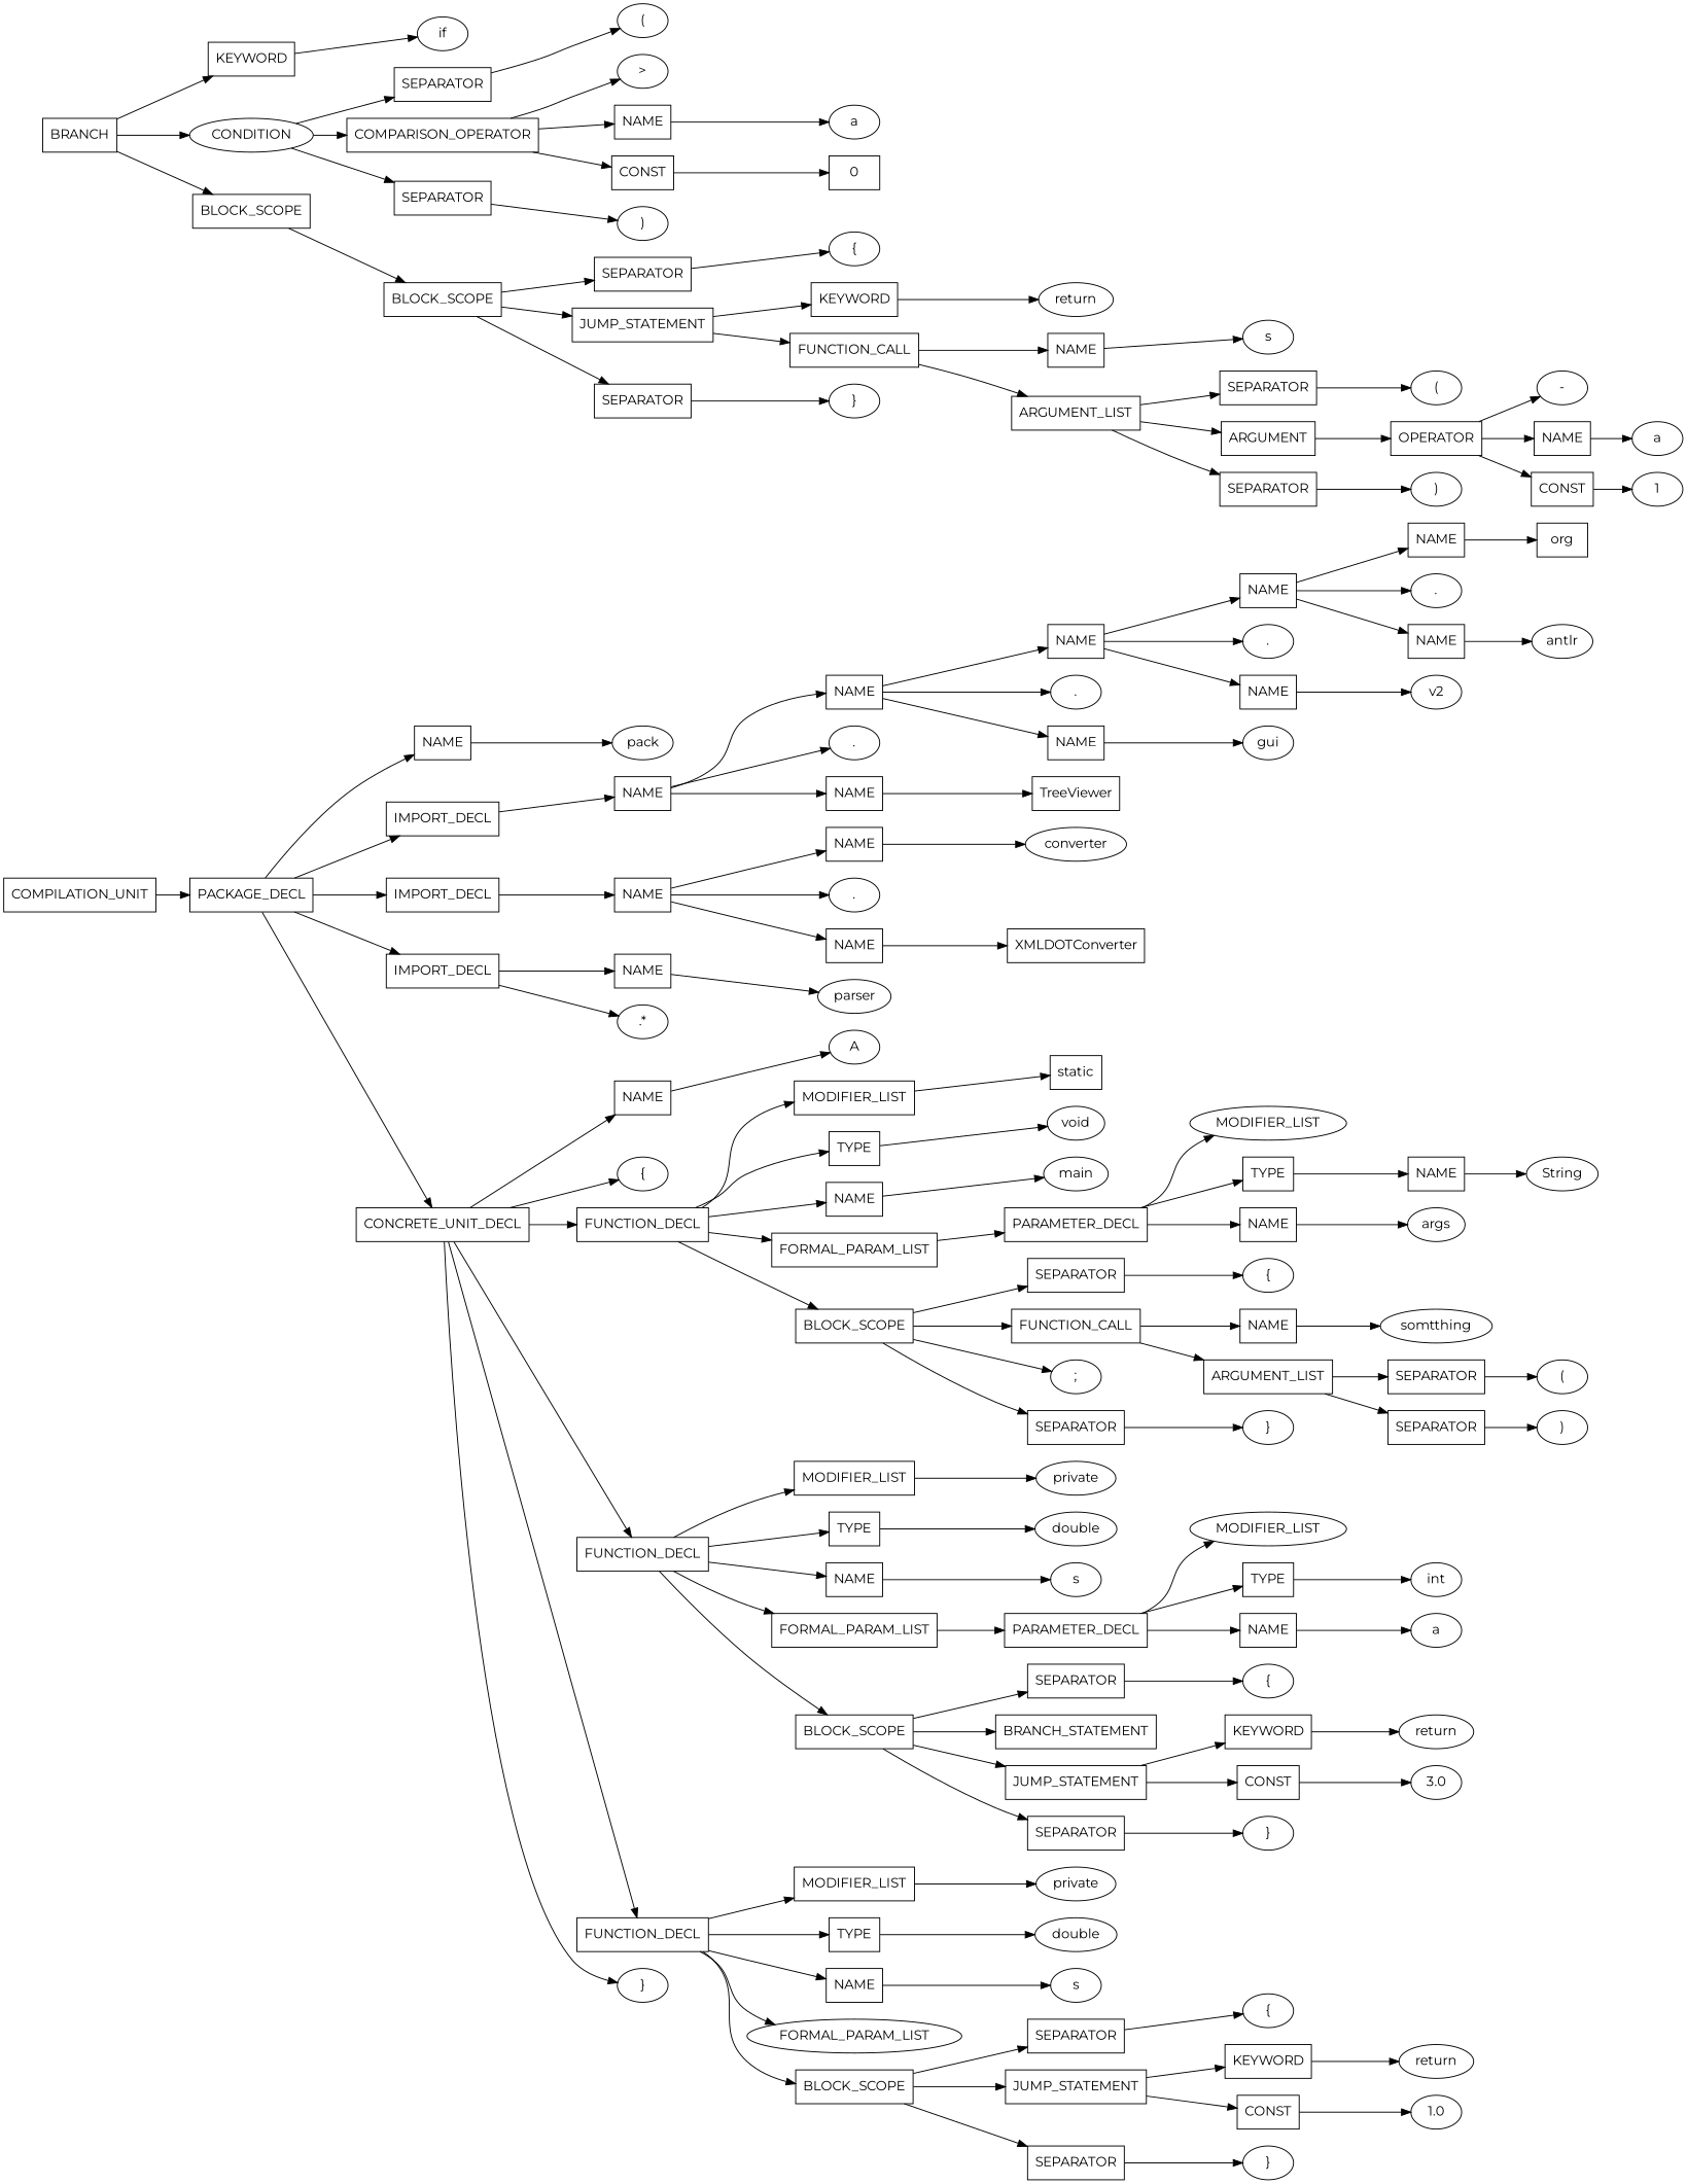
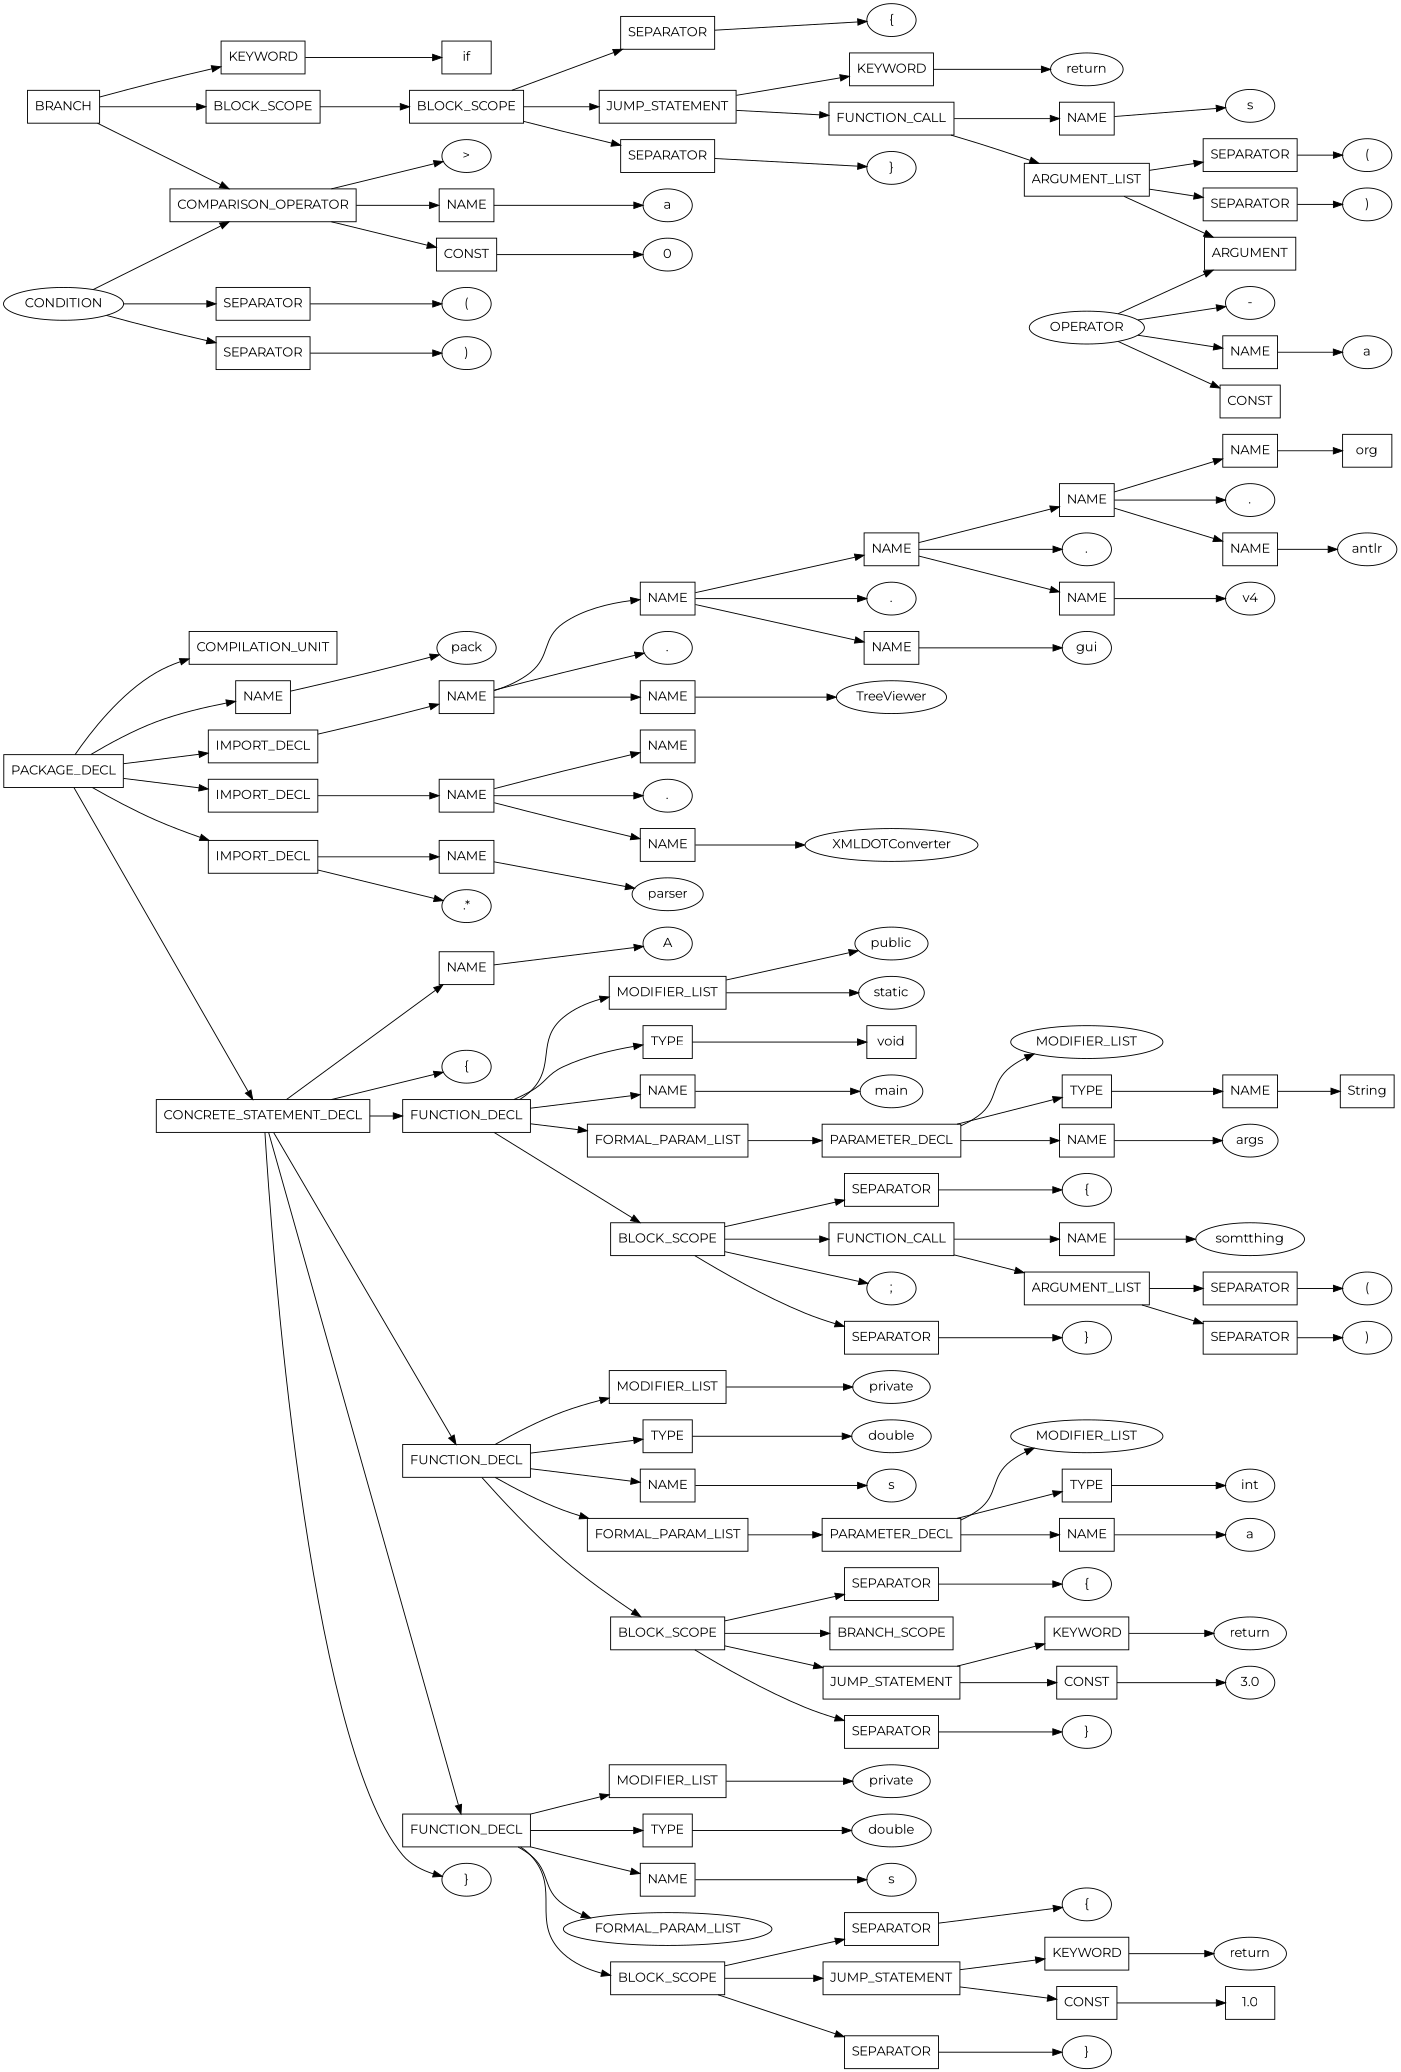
  digraph {
    fontname=Montserrat
    rankdir=LR
    splines=TRUE
    node [fontname=Montserrat shape=rectangle]
    edge [fontname=Montserrat]
    n1 [label=COMPILATION_UNIT]
    n2 [label=PACKAGE_DECL]
    n3 [label=NAME]
    n4 [label=IMPORT_DECL]
    n5 [label=IMPORT_DECL]
    n6 [label=IMPORT_DECL]
-   n7 [label=CONCRETE_UNIT_DECL]
+   n7 [label=CONCRETE_STATEMENT_DECL]
    n8 [label=pack shape=ellipse]
    n9 [label=NAME]
    n10 [label=NAME]
    n11 [label=NAME]
    n12 [label=".*" shape=ellipse]
    n13 [label=NAME]
    n14 [label="{" shape=ellipse]
    n15 [label=FUNCTION_DECL]
    n16 [label=FUNCTION_DECL]
    n17 [label=FUNCTION_DECL]
    n18 [label="}" shape=ellipse]
    n19 [label=NAME]
    n20 [label="." shape=ellipse]
    n21 [label=NAME]
    n22 [label=NAME]
    n23 [label="." shape=ellipse]
    n24 [label=NAME]
-   n25 [label=TreeViewer shape=box]
+   n25 [label=TreeViewer shape=ellipse]
    n26 [label=NAME]
    n27 [label="." shape=ellipse]
    n28 [label=NAME]
    n29 [label=gui shape=ellipse]
    n30 [label=NAME]
    n31 [label="." shape=ellipse]
    n32 [label=NAME]
-   n33 [label=v2 shape=ellipse]
+   n33 [label=v4 shape=ellipse]
    n34 [label=org shape=box]
    n35 [label=antlr shape=ellipse]
    n36 [label=NAME]
    n37 [label="." shape=ellipse]
    n38 [label=NAME]
-   n39 [label=converter shape=ellipse]
-   n40 [label=XMLDOTConverter shape=box]
+   n40 [label=XMLDOTConverter shape=ellipse]
    n41 [label=parser shape=ellipse]
    n42 [label=A shape=ellipse]
    n43 [label=MODIFIER_LIST]
    n44 [label=TYPE]
    n45 [label=NAME]
    n46 [label=FORMAL_PARAM_LIST]
    n47 [label=BLOCK_SCOPE]
    n48 [label=MODIFIER_LIST]
    n49 [label=TYPE]
    n50 [label=NAME]
    n51 [label=FORMAL_PARAM_LIST]
    n52 [label=BLOCK_SCOPE]
    n53 [label=MODIFIER_LIST]
    n54 [label=TYPE]
    n55 [label=NAME]
    n56 [label=FORMAL_PARAM_LIST shape=ellipse]
    n57 [label=BLOCK_SCOPE]
-   n59 [label=static shape=box]
-   n60 [label=void shape=ellipse]
+   n58 [label=public shape=ellipse]
+   n59 [label=static shape=ellipse]
+   n60 [label=void shape=box]
    n61 [label=main shape=ellipse]
    n62 [label=PARAMETER_DECL]
    n63 [label=SEPARATOR]
    n64 [label=FUNCTION_CALL]
    n65 [label=";" shape=ellipse]
    n66 [label=SEPARATOR]
    n67 [label=MODIFIER_LIST shape=ellipse]
    n68 [label=TYPE]
    n69 [label=NAME]
    n70 [label=NAME]
    n71 [label=args shape=ellipse]
-   n72 [label=String shape=ellipse]
+   n72 [label=String shape=box]
    n73 [label="{" shape=ellipse]
    n74 [label=NAME]
    n75 [label=ARGUMENT_LIST]
    n76 [label="}" shape=ellipse]
    n77 [label=somtthing shape=ellipse]
    n78 [label=SEPARATOR]
    n79 [label=SEPARATOR]
    n80 [label="(" shape=ellipse]
    n81 [label=")" shape=ellipse]
    n82 [label=private shape=ellipse]
    n83 [label=double shape=ellipse]
    n84 [label=s shape=ellipse]
    n85 [label=PARAMETER_DECL]
    n86 [label=SEPARATOR]
-   n87 [label=BRANCH_STATEMENT]
+   n87 [label=BRANCH_SCOPE]
    n88 [label=JUMP_STATEMENT]
    n89 [label=SEPARATOR]
    n90 [label=MODIFIER_LIST shape=ellipse]
    n91 [label=TYPE]
    n92 [label=NAME]
    n93 [label=int shape=ellipse]
    n94 [label=a shape=ellipse]
    n95 [label="{" shape=ellipse]
    n96 [label=KEYWORD]
    n97 [label=CONST]
    n98 [label="}" shape=ellipse]
    n99 [label=BRANCH]
    n100 [label=KEYWORD]
    n101 [label=CONDITION shape=ellipse]
    n102 [label=BLOCK_SCOPE]
-   n103 [label=if shape=ellipse]
+   n103 [label=if shape=box]
    n104 [label=SEPARATOR]
    n105 [label=COMPARISON_OPERATOR]
    n106 [label=SEPARATOR]
    n107 [label=BLOCK_SCOPE]
    n108 [label="(" shape=ellipse]
    n109 [label=">" shape=ellipse]
    n110 [label=NAME]
    n111 [label=CONST]
    n112 [label=")" shape=ellipse]
    n113 [label=a shape=ellipse]
-   n114 [label=0 shape=box]
+   n114 [label=0 shape=ellipse]
    n115 [label=SEPARATOR]
    n116 [label=JUMP_STATEMENT]
    n117 [label=SEPARATOR]
    n118 [label="{" shape=ellipse]
    n119 [label=KEYWORD]
    n120 [label=FUNCTION_CALL]
    n121 [label="}" shape=ellipse]
    n122 [label=return shape=ellipse]
    n123 [label=NAME]
    n124 [label=ARGUMENT_LIST]
    n125 [label=s shape=ellipse]
    n126 [label=SEPARATOR]
    n127 [label=ARGUMENT]
    n128 [label=SEPARATOR]
    n129 [label="(" shape=ellipse]
-   n130 [label=OPERATOR]
+   n130 [label=OPERATOR shape=ellipse]
    n131 [label=")" shape=ellipse]
    n132 [label="-" shape=ellipse]
    n133 [label=NAME]
    n134 [label=CONST]
    n135 [label=a shape=ellipse]
-   n136 [label=1 shape=ellipse]
    n137 [label=return shape=ellipse]
    n138 [label=3.0 shape=ellipse]
    n139 [label=private shape=ellipse]
    n140 [label=double shape=ellipse]
    n141 [label=s shape=ellipse]
    n142 [label=SEPARATOR]
    n143 [label=JUMP_STATEMENT]
    n144 [label=SEPARATOR]
    n145 [label="{" shape=ellipse]
    n146 [label=KEYWORD]
    n147 [label=CONST]
    n148 [label="}" shape=ellipse]
    n149 [label=return shape=ellipse]
-   n150 [label=1.0 shape=ellipse]
-   n1 -> n2
+   n150 [label=1.0 shape=box]
+   n2 -> n1
    n2 -> n3
    n2 -> n4
    n2 -> n5
    n2 -> n6
    n2 -> n7
    n3 -> n8
    n4 -> n9
    n5 -> n10
    n6 -> n11
    n6 -> n12
    n7 -> n13
    n7 -> n14
    n7 -> n15
    n7 -> n16
    n7 -> n17
    n7 -> n18
    n9 -> n19
    n9 -> n20
    n9 -> n21
    n10 -> n36
    n10 -> n37
    n10 -> n38
    n11 -> n41
    n13 -> n42
    n15 -> n43
    n15 -> n44
    n15 -> n45
    n15 -> n46
    n15 -> n47
    n16 -> n48
    n16 -> n49
    n16 -> n50
    n16 -> n51
    n16 -> n52
    n17 -> n53
    n17 -> n54
    n17 -> n55
    n17 -> n56
    n17 -> n57
    n19 -> n22
    n19 -> n23
    n19 -> n24
    n21 -> n25
    n22 -> n26
    n22 -> n27
    n22 -> n28
    n24 -> n29
    n26 -> n30
    n26 -> n31
    n26 -> n32
    n28 -> n33
    n30 -> n34
    n32 -> n35
-   n36 -> n39
    n38 -> n40
+   n43 -> n58
    n43 -> n59
    n44 -> n60
    n45 -> n61
    n46 -> n62
    n47 -> n63
    n47 -> n64
    n47 -> n65
    n47 -> n66
    n48 -> n82
    n49 -> n83
    n50 -> n84
    n51 -> n85
    n52 -> n86
    n52 -> n87
    n52 -> n88
    n52 -> n89
    n53 -> n139
    n54 -> n140
    n55 -> n141
    n57 -> n142
    n57 -> n143
    n57 -> n144
    n62 -> n67
    n62 -> n68
    n62 -> n69
    n63 -> n73
    n64 -> n74
    n64 -> n75
    n66 -> n76
    n68 -> n70
    n69 -> n71
    n70 -> n72
    n74 -> n77
    n75 -> n78
    n75 -> n79
    n78 -> n80
    n79 -> n81
    n85 -> n90
    n85 -> n91
    n85 -> n92
    n86 -> n95
    n88 -> n96
    n88 -> n97
    n89 -> n98
    n91 -> n93
    n92 -> n94
    n96 -> n137
    n97 -> n138
    n99 -> n100
-   n99 -> n101
+   n99 -> n105
    n99 -> n102
    n100 -> n103
    n101 -> n104
    n101 -> n105
    n101 -> n106
    n102 -> n107
    n104 -> n108
    n105 -> n109
    n105 -> n110
    n105 -> n111
    n106 -> n112
    n107 -> n115
    n107 -> n116
    n107 -> n117
    n110 -> n113
    n111 -> n114
    n115 -> n118
    n116 -> n119
    n116 -> n120
    n117 -> n121
    n119 -> n122
    n120 -> n123
    n120 -> n124
    n123 -> n125
    n124 -> n126
    n124 -> n127
    n124 -> n128
    n126 -> n129
-   n127 -> n130
+   n130 -> n127
    n128 -> n131
    n130 -> n132
    n130 -> n133
    n130 -> n134
    n133 -> n135
-   n134 -> n136
    n142 -> n145
    n143 -> n146
    n143 -> n147
    n144 -> n148
    n146 -> n149
    n147 -> n150
  }
